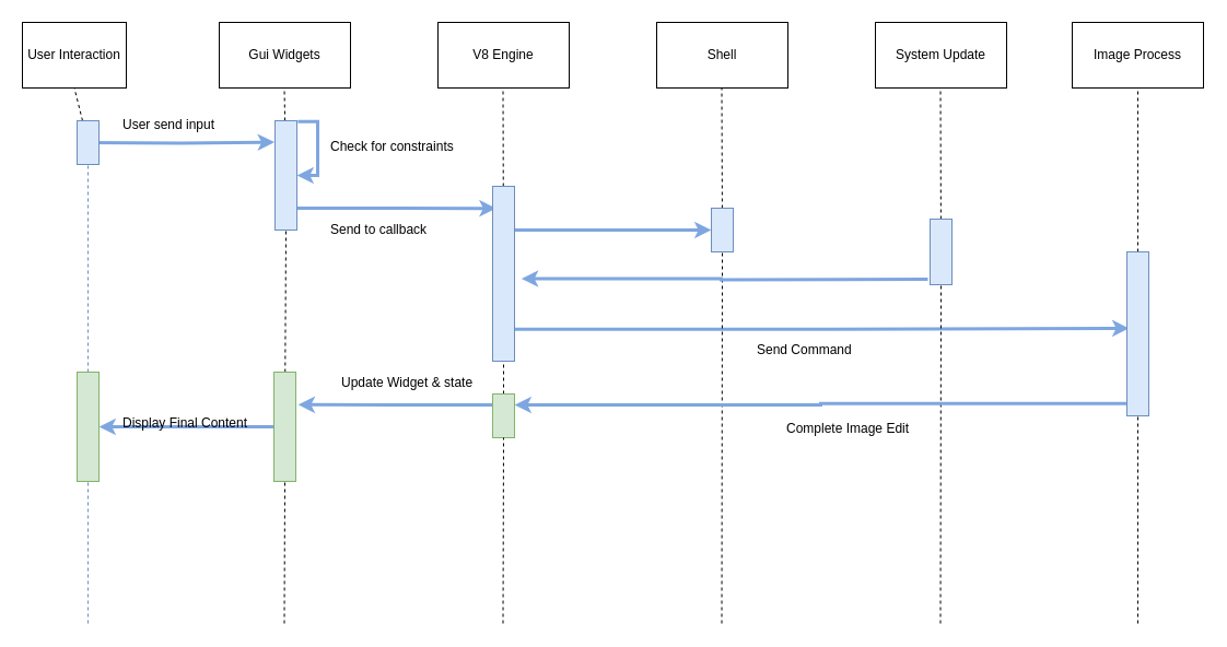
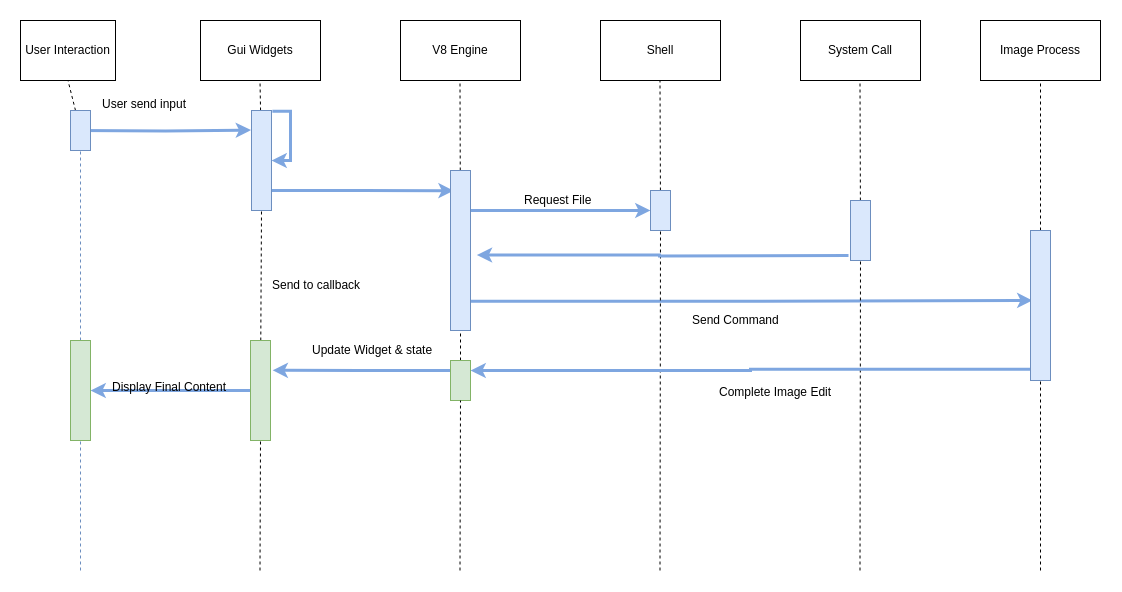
  <mxCell id="0" />
  <mxCell id="1" parent="0" />
  <mxCell id="2" value="User Interaction" style="rounded=0;whiteSpace=wrap;html=1;" vertex="1" parent="1"><mxGeometry x="20" y="20" width="95" height="60" as="geometry" /></mxCell>
  <mxCell id="3" value="Gui Widgets" style="rounded=0;whiteSpace=wrap;html=1;" vertex="1" parent="1"><mxGeometry x="200" y="20" width="120" height="60" as="geometry" /></mxCell>
  <mxCell id="4" value="V8 Engine" style="rounded=0;whiteSpace=wrap;html=1;" vertex="1" parent="1"><mxGeometry x="400" y="20" width="120" height="60" as="geometry" /></mxCell>
  <mxCell id="5" value="Shell" style="rounded=0;whiteSpace=wrap;html=1;" vertex="1" parent="1"><mxGeometry x="600" y="20" width="120" height="60" as="geometry" /></mxCell>
  <mxCell id="6" value="Image Process" style="rounded=0;whiteSpace=wrap;html=1;" vertex="1" parent="1"><mxGeometry x="980" y="20" width="120" height="60" as="geometry" /></mxCell>
- <mxCell id="7" value="System Update" style="rounded=0;whiteSpace=wrap;html=1;" vertex="1" parent="1"><mxGeometry x="800" y="20" width="120" height="60" as="geometry" /></mxCell>
+ <mxCell id="7" value="System Call" style="rounded=0;whiteSpace=wrap;html=1;" vertex="1" parent="1"><mxGeometry x="800" y="20" width="120" height="60" as="geometry" /></mxCell>
  <mxCell id="8" value="" style="endArrow=none;dashed=1;html=1;entryX=0.5;entryY=1;entryDx=0;entryDy=0;" edge="1" parent="1" source="15" target="2"><mxGeometry width="50" height="50" relative="1" as="geometry"><mxPoint x="80" y="570" as="sourcePoint" /><mxPoint x="70" y="100" as="targetPoint" /></mxGeometry></mxCell>
  <mxCell id="9" value="" style="endArrow=none;dashed=1;html=1;entryX=0.5;entryY=1;entryDx=0;entryDy=0;" edge="1" parent="1" source="18"><mxGeometry width="50" height="50" relative="1" as="geometry"><mxPoint x="259.5" y="570" as="sourcePoint" /><mxPoint x="259.5" y="80" as="targetPoint" /></mxGeometry></mxCell>
  <mxCell id="10" value="" style="endArrow=none;dashed=1;html=1;entryX=0.5;entryY=1;entryDx=0;entryDy=0;" edge="1" parent="1" source="25"><mxGeometry width="50" height="50" relative="1" as="geometry"><mxPoint x="459.5" y="570" as="sourcePoint" /><mxPoint x="459.5" y="80" as="targetPoint" /></mxGeometry></mxCell>
  <mxCell id="11" value="" style="endArrow=none;dashed=1;html=1;entryX=0.5;entryY=1;entryDx=0;entryDy=0;" edge="1" parent="1" source="28"><mxGeometry width="50" height="50" relative="1" as="geometry"><mxPoint x="659.5" y="570" as="sourcePoint" /><mxPoint x="659.5" y="80" as="targetPoint" /></mxGeometry></mxCell>
  <mxCell id="12" value="" style="endArrow=none;dashed=1;html=1;entryX=0.5;entryY=1;entryDx=0;entryDy=0;" edge="1" parent="1" source="32"><mxGeometry width="50" height="50" relative="1" as="geometry"><mxPoint x="859.5" y="570" as="sourcePoint" /><mxPoint x="859.5" y="80" as="targetPoint" /></mxGeometry></mxCell>
  <mxCell id="13" value="" style="endArrow=none;dashed=1;html=1;entryX=0.5;entryY=1;entryDx=0;entryDy=0;" edge="1" parent="1" source="35"><mxGeometry width="50" height="50" relative="1" as="geometry"><mxPoint x="1040" y="570" as="sourcePoint" /><mxPoint x="1040" y="80" as="targetPoint" /></mxGeometry></mxCell>
  <mxCell id="14" style="edgeStyle=orthogonalEdgeStyle;rounded=0;orthogonalLoop=1;jettySize=auto;html=1;exitX=1;exitY=0.5;exitDx=0;exitDy=0;entryX=-0.024;entryY=0.196;entryDx=0;entryDy=0;strokeColor=#7EA6E0;strokeWidth=3;entryPerimeter=0;" edge="1" parent="1" target="18"><mxGeometry relative="1" as="geometry"><mxPoint x="77.862" y="130" as="sourcePoint" /><mxPoint x="239.241" y="126.552" as="targetPoint" /></mxGeometry></mxCell>
  <mxCell id="15" value="" style="rounded=0;whiteSpace=wrap;html=1;fillColor=#dae8fc;strokeColor=#6c8ebf;" vertex="1" parent="1"><mxGeometry x="70" y="110" width="20" height="40" as="geometry" /></mxCell>
  <mxCell id="16" value="" style="endArrow=none;dashed=1;html=1;entryX=0.5;entryY=1;entryDx=0;entryDy=0;fillColor=#dae8fc;strokeColor=#6c8ebf;" edge="1" parent="1" source="46" target="15"><mxGeometry width="50" height="50" relative="1" as="geometry"><mxPoint x="80" y="570" as="sourcePoint" /><mxPoint x="80" y="80" as="targetPoint" /></mxGeometry></mxCell>
  <mxCell id="17" style="edgeStyle=orthogonalEdgeStyle;rounded=0;orthogonalLoop=1;jettySize=auto;html=1;exitX=0.895;exitY=0.801;exitDx=0;exitDy=0;entryX=0.159;entryY=0.126;entryDx=0;entryDy=0;strokeColor=#7EA6E0;strokeWidth=3;exitPerimeter=0;entryPerimeter=0;" edge="1" parent="1" source="18" target="25"><mxGeometry relative="1" as="geometry" /></mxCell>
  <mxCell id="18" value="" style="rounded=0;whiteSpace=wrap;html=1;fillColor=#dae8fc;strokeColor=#6c8ebf;" vertex="1" parent="1"><mxGeometry x="251" y="110" width="20" height="100" as="geometry" /></mxCell>
  <mxCell id="19" value="" style="endArrow=none;dashed=1;html=1;entryX=0.5;entryY=1;entryDx=0;entryDy=0;" edge="1" parent="1" source="43" target="18"><mxGeometry width="50" height="50" relative="1" as="geometry"><mxPoint x="259.5" y="570" as="sourcePoint" /><mxPoint x="259.5" y="80" as="targetPoint" /></mxGeometry></mxCell>
- <mxCell id="20" value="User send input" style="text;html=1;resizable=0;points=[];autosize=1;align=left;verticalAlign=top;spacingTop=-4;" vertex="1" parent="1"><mxGeometry x="110" y="104" width="100" height="20" as="geometry" /></mxCell>
+ <mxCell id="20" value="User send input" style="text;html=1;resizable=0;points=[];autosize=1;align=left;verticalAlign=top;spacingTop=-4;" vertex="1" parent="1"><mxGeometry x="100" y="94" width="100" height="20" as="geometry" /></mxCell>
  <mxCell id="21" style="edgeStyle=orthogonalEdgeStyle;rounded=0;orthogonalLoop=1;jettySize=auto;html=1;entryX=1;entryY=0.5;entryDx=0;entryDy=0;strokeColor=#7EA6E0;strokeWidth=3;exitX=1.044;exitY=0.007;exitDx=0;exitDy=0;exitPerimeter=0;" edge="1" parent="1" source="18" target="18"><mxGeometry relative="1" as="geometry"><mxPoint x="270" y="120" as="sourcePoint" /><Array as="points"><mxPoint x="290" y="111" /><mxPoint x="290" y="160" /></Array></mxGeometry></mxCell>
- <mxCell id="22" value="Check for constraints" style="text;html=1;resizable=0;points=[];autosize=1;align=left;verticalAlign=top;spacingTop=-4;" vertex="1" parent="1"><mxGeometry x="300" y="124" width="130" height="20" as="geometry" /></mxCell>
  <mxCell id="23" style="edgeStyle=orthogonalEdgeStyle;rounded=0;orthogonalLoop=1;jettySize=auto;html=1;exitX=1;exitY=0.25;exitDx=0;exitDy=0;entryX=0;entryY=0.5;entryDx=0;entryDy=0;strokeColor=#7EA6E0;strokeWidth=3;" edge="1" parent="1" source="25" target="28"><mxGeometry relative="1" as="geometry" /></mxCell>
  <mxCell id="24" style="edgeStyle=orthogonalEdgeStyle;rounded=0;orthogonalLoop=1;jettySize=auto;html=1;exitX=0.98;exitY=0.817;exitDx=0;exitDy=0;entryX=0.096;entryY=0.466;entryDx=0;entryDy=0;strokeColor=#7EA6E0;strokeWidth=3;exitPerimeter=0;entryPerimeter=0;" edge="1" parent="1" source="25" target="35"><mxGeometry relative="1" as="geometry" /></mxCell>
  <mxCell id="25" value="" style="rounded=0;whiteSpace=wrap;html=1;fillColor=#dae8fc;strokeColor=#6c8ebf;" vertex="1" parent="1"><mxGeometry x="450" y="170" width="20" height="160" as="geometry" /></mxCell>
  <mxCell id="26" value="" style="endArrow=none;dashed=1;html=1;entryX=0.5;entryY=1;entryDx=0;entryDy=0;" edge="1" parent="1" source="39" target="25"><mxGeometry width="50" height="50" relative="1" as="geometry"><mxPoint x="459.5" y="570" as="sourcePoint" /><mxPoint x="459.5" y="80" as="targetPoint" /></mxGeometry></mxCell>
- <mxCell id="27" value="Send to callback" style="text;html=1;resizable=0;points=[];autosize=1;align=left;verticalAlign=top;spacingTop=-4;" vertex="1" parent="1"><mxGeometry x="300" y="200" width="100" height="20" as="geometry" /></mxCell>
+ <mxCell id="27" value="Send to callback" style="text;html=1;resizable=0;points=[];autosize=1;align=left;verticalAlign=top;spacingTop=-4;" vertex="1" parent="1"><mxGeometry x="270" y="275" width="100" height="20" as="geometry" /></mxCell>
  <mxCell id="28" value="" style="rounded=0;whiteSpace=wrap;html=1;fillColor=#dae8fc;strokeColor=#6c8ebf;" vertex="1" parent="1"><mxGeometry x="650" y="190" width="20" height="40" as="geometry" /></mxCell>
  <mxCell id="29" value="" style="endArrow=none;dashed=1;html=1;entryX=0.5;entryY=1;entryDx=0;entryDy=0;" edge="1" parent="1" target="28"><mxGeometry width="50" height="50" relative="1" as="geometry"><mxPoint x="659.5" y="570" as="sourcePoint" /><mxPoint x="659.5" y="80" as="targetPoint" /></mxGeometry></mxCell>
+ <mxCell id="30" value="Request File" style="text;html=1;resizable=0;points=[];autosize=1;align=left;verticalAlign=top;spacingTop=-4;" vertex="1" parent="1"><mxGeometry x="522" y="190" width="80" height="20" as="geometry" /></mxCell>
  <mxCell id="31" style="edgeStyle=orthogonalEdgeStyle;rounded=0;orthogonalLoop=1;jettySize=auto;html=1;strokeColor=#7EA6E0;strokeWidth=3;entryX=1.317;entryY=0.528;entryDx=0;entryDy=0;entryPerimeter=0;" edge="1" parent="1" target="25"><mxGeometry relative="1" as="geometry"><mxPoint x="848" y="255" as="sourcePoint" /></mxGeometry></mxCell>
  <mxCell id="32" value="" style="rounded=0;whiteSpace=wrap;html=1;fillColor=#dae8fc;strokeColor=#6c8ebf;" vertex="1" parent="1"><mxGeometry x="850" y="200" width="20" height="60" as="geometry" /></mxCell>
  <mxCell id="33" value="" style="endArrow=none;dashed=1;html=1;entryX=0.5;entryY=1;entryDx=0;entryDy=0;" edge="1" parent="1" target="32"><mxGeometry width="50" height="50" relative="1" as="geometry"><mxPoint x="859.5" y="570" as="sourcePoint" /><mxPoint x="859.5" y="80" as="targetPoint" /></mxGeometry></mxCell>
  <mxCell id="34" style="edgeStyle=orthogonalEdgeStyle;rounded=0;orthogonalLoop=1;jettySize=auto;html=1;entryX=1;entryY=0.25;entryDx=0;entryDy=0;strokeColor=#7EA6E0;strokeWidth=3;exitX=0.069;exitY=0.925;exitDx=0;exitDy=0;exitPerimeter=0;" edge="1" parent="1" source="35" target="39"><mxGeometry relative="1" as="geometry"><mxPoint x="1020" y="370" as="sourcePoint" /></mxGeometry></mxCell>
  <mxCell id="35" value="" style="rounded=0;whiteSpace=wrap;html=1;fillColor=#dae8fc;strokeColor=#6c8ebf;" vertex="1" parent="1"><mxGeometry x="1030" y="230" width="20" height="150" as="geometry" /></mxCell>
  <mxCell id="36" value="" style="endArrow=none;dashed=1;html=1;entryX=0.5;entryY=1;entryDx=0;entryDy=0;" edge="1" parent="1" target="35"><mxGeometry width="50" height="50" relative="1" as="geometry"><mxPoint x="1040" y="570" as="sourcePoint" /><mxPoint x="1040" y="80" as="targetPoint" /></mxGeometry></mxCell>
  <mxCell id="37" value="Send Command" style="text;html=1;resizable=0;points=[];autosize=1;align=left;verticalAlign=top;spacingTop=-4;" vertex="1" parent="1"><mxGeometry x="690" y="310" width="100" height="20" as="geometry" /></mxCell>
  <mxCell id="38" style="edgeStyle=orthogonalEdgeStyle;rounded=0;orthogonalLoop=1;jettySize=auto;html=1;exitX=0;exitY=0.25;exitDx=0;exitDy=0;entryX=1.107;entryY=0.298;entryDx=0;entryDy=0;strokeColor=#7EA6E0;strokeWidth=3;entryPerimeter=0;" edge="1" parent="1" source="39" target="43"><mxGeometry relative="1" as="geometry" /></mxCell>
  <mxCell id="39" value="" style="rounded=0;whiteSpace=wrap;html=1;fillColor=#d5e8d4;strokeColor=#82b366;" vertex="1" parent="1"><mxGeometry x="450" y="360" width="20" height="40" as="geometry" /></mxCell>
  <mxCell id="40" value="" style="endArrow=none;dashed=1;html=1;entryX=0.5;entryY=1;entryDx=0;entryDy=0;" edge="1" parent="1" target="39"><mxGeometry width="50" height="50" relative="1" as="geometry"><mxPoint x="459.5" y="570" as="sourcePoint" /><mxPoint x="460" y="330" as="targetPoint" /></mxGeometry></mxCell>
  <mxCell id="41" value="Complete Image Edit" style="text;html=1;resizable=0;points=[];autosize=1;align=left;verticalAlign=top;spacingTop=-4;" vertex="1" parent="1"><mxGeometry x="717" y="382" width="130" height="20" as="geometry" /></mxCell>
  <mxCell id="42" style="edgeStyle=orthogonalEdgeStyle;rounded=0;orthogonalLoop=1;jettySize=auto;html=1;exitX=0;exitY=0.5;exitDx=0;exitDy=0;strokeColor=#7EA6E0;strokeWidth=3;" edge="1" parent="1" source="43" target="46"><mxGeometry relative="1" as="geometry" /></mxCell>
  <mxCell id="43" value="" style="rounded=0;whiteSpace=wrap;html=1;fillColor=#d5e8d4;strokeColor=#82b366;" vertex="1" parent="1"><mxGeometry x="250" y="340" width="20" height="100" as="geometry" /></mxCell>
  <mxCell id="44" value="" style="endArrow=none;dashed=1;html=1;entryX=0.5;entryY=1;entryDx=0;entryDy=0;" edge="1" parent="1" target="43"><mxGeometry width="50" height="50" relative="1" as="geometry"><mxPoint x="259.5" y="570" as="sourcePoint" /><mxPoint x="261" y="210" as="targetPoint" /></mxGeometry></mxCell>
  <mxCell id="45" value="Update Widget &amp;amp; state" style="text;html=1;resizable=0;points=[];autosize=1;align=left;verticalAlign=top;spacingTop=-4;" vertex="1" parent="1"><mxGeometry x="310" y="340" width="140" height="20" as="geometry" /></mxCell>
  <mxCell id="46" value="" style="rounded=0;whiteSpace=wrap;html=1;fillColor=#d5e8d4;strokeColor=#82b366;" vertex="1" parent="1"><mxGeometry x="70" y="340" width="20" height="100" as="geometry" /></mxCell>
  <mxCell id="47" value="" style="endArrow=none;dashed=1;html=1;entryX=0.5;entryY=1;entryDx=0;entryDy=0;fillColor=#dae8fc;strokeColor=#6c8ebf;" edge="1" parent="1" target="46"><mxGeometry width="50" height="50" relative="1" as="geometry"><mxPoint x="80" y="570" as="sourcePoint" /><mxPoint x="80" y="150" as="targetPoint" /></mxGeometry></mxCell>
  <mxCell id="48" value="Display Final Content" style="text;html=1;resizable=0;points=[];autosize=1;align=left;verticalAlign=top;spacingTop=-4;" vertex="1" parent="1"><mxGeometry x="110" y="377" width="130" height="20" as="geometry" /></mxCell>
